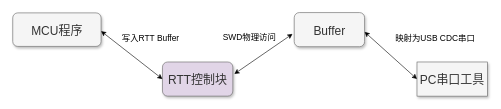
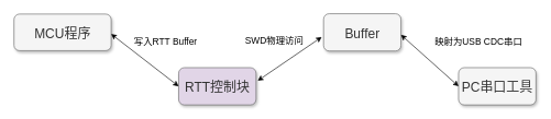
  <mxCell id="0" />
  <mxCell id="1" parent="0" />
  <mxCell id="2" value="&lt;font style=&quot;font-size: 20px;&quot;&gt;RTT控制块&lt;/font&gt;" style="rounded=1;whiteSpace=wrap;html=1;fontSize=26;fillColor=#e1d5e7;strokeColor=#666666;shadow=1;fontColor=#333333;" parent="1" vertex="1"><mxGeometry x="270" y="103" width="117.5" height="57" as="geometry" /></mxCell>
  <mxCell id="3" value="&lt;font style=&quot;font-size: 20px;&quot;&gt;MCU程序&lt;/font&gt;" style="rounded=1;whiteSpace=wrap;html=1;fontSize=26;fillColor=#f5f5f5;strokeColor=#666666;shadow=1;fontColor=#333333;" parent="1" vertex="1"><mxGeometry x="20" y="21" width="147.5" height="56" as="geometry" /></mxCell>
  <mxCell id="4" value="" style="endArrow=classic;startArrow=classic;html=1;rounded=0;entryX=0;entryY=0.5;entryDx=0;entryDy=0;" parent="1" edge="1" target="2"><mxGeometry width="50" height="50" relative="1" as="geometry"><mxPoint x="167.5" y="51.5" as="sourcePoint" /><mxPoint x="272.5" y="51.5" as="targetPoint" /></mxGeometry></mxCell>
  <mxCell id="5" value="&lt;font style=&quot;font-size: 14px;&quot;&gt;写入RTT Buffer&lt;/font&gt;" style="text;html=1;align=center;verticalAlign=middle;resizable=0;points=[];autosize=1;strokeColor=none;fillColor=none;" parent="1" vertex="1"><mxGeometry x="190" y="47.5" width="120" height="30" as="geometry" /></mxCell>
  <mxCell id="6" value="&lt;font style=&quot;font-size: 20px;&quot;&gt;Buffer&lt;/font&gt;" style="rounded=1;whiteSpace=wrap;html=1;fontSize=26;fillColor=#f5f5f5;strokeColor=#666666;shadow=1;fontColor=#333333;" vertex="1" parent="1"><mxGeometry x="490" y="20.5" width="117.5" height="57" as="geometry" /></mxCell>
  <mxCell id="7" value="" style="endArrow=classic;startArrow=classic;html=1;rounded=0;entryX=-0.024;entryY=0.626;entryDx=0;entryDy=0;entryPerimeter=0;" edge="1" parent="1" target="6"><mxGeometry width="50" height="50" relative="1" as="geometry"><mxPoint x="390" y="123" as="sourcePoint" /><mxPoint x="525.5" y="53.25" as="targetPoint" /></mxGeometry></mxCell>
  <mxCell id="8" value="&lt;font style=&quot;font-size: 14px;&quot;&gt;SWD物理访问&lt;/font&gt;" style="text;html=1;align=center;verticalAlign=middle;resizable=0;points=[];autosize=1;strokeColor=none;fillColor=none;" vertex="1" parent="1"><mxGeometry x="360" y="47" width="110" height="30" as="geometry" /></mxCell>
- <mxCell id="9" value="&lt;font style=&quot;font-size: 20px;&quot;&gt;PC串口工具&lt;/font&gt;" style="whiteSpace=wrap;html=1;fontSize=26;fillColor=#f5f5f5;strokeColor=#666666;shadow=1;fontColor=#333333;rounded=0;" vertex="1" parent="1"><mxGeometry x="695" y="103" width="117.5" height="57" as="geometry" /></mxCell>
+ <mxCell id="9" value="&lt;font style=&quot;font-size: 20px;&quot;&gt;PC串口工具&lt;/font&gt;" style="rounded=1;whiteSpace=wrap;html=1;fontSize=26;fillColor=#f5f5f5;strokeColor=#666666;shadow=1;fontColor=#333333;" vertex="1" parent="1"><mxGeometry x="695" y="103" width="117.5" height="57" as="geometry" /></mxCell>
  <mxCell id="10" value="" style="endArrow=classic;startArrow=classic;html=1;rounded=0;entryX=0;entryY=0.5;entryDx=0;entryDy=0;" edge="1" parent="1" target="9"><mxGeometry width="50" height="50" relative="1" as="geometry"><mxPoint x="607.5" y="52.75" as="sourcePoint" /><mxPoint x="743" y="-17" as="targetPoint" /></mxGeometry></mxCell>
  <mxCell id="11" value="&lt;font style=&quot;font-size: 14px;&quot;&gt;映射为USB CDC串口&lt;/font&gt;" style="text;html=1;align=center;verticalAlign=middle;resizable=0;points=[];autosize=1;strokeColor=none;fillColor=none;" vertex="1" parent="1"><mxGeometry x="645" y="47.5" width="160" height="30" as="geometry" /></mxCell>
